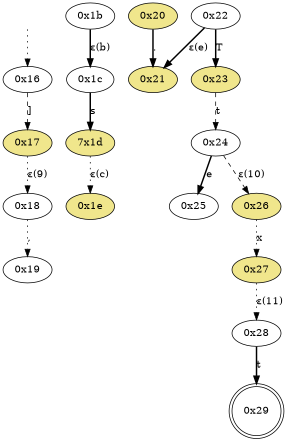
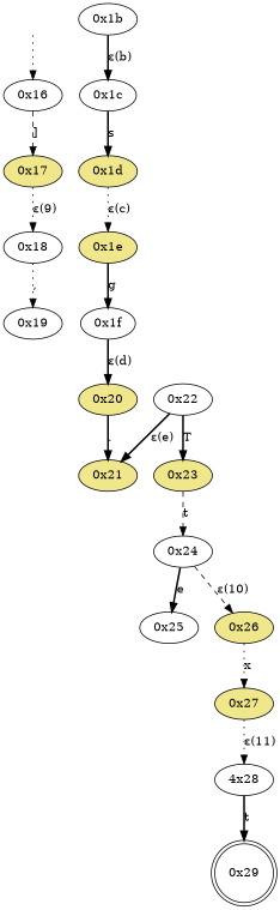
  digraph {
    node [style=filled fillcolor=white]
    edge [style=bold]
    fake [style=invisible fillcolor=""]
    "0x16" [root=true]
    "0x17" [fillcolor=khaki]
    "0x18"
    "0x19"
    "0x1b"
    "0x1c"
-   "0x1d" [fillcolor=khaki label="7x1d"]
+   "0x1d" [fillcolor=khaki]
    "0x1e" [fillcolor=khaki]
+   "0x1f"
    "0x20" [fillcolor=khaki]
    "0x21" [fillcolor=khaki]
    "0x22"
    "0x23" [fillcolor=khaki]
    "0x24"
    "0x25"
    "0x26" [fillcolor=khaki]
    "0x27" [fillcolor=khaki]
-   "0x28"
+   "0x28" [label="4x28"]
    "0x29" [shape=doublecircle]
    fake -> "0x16" [style=dotted]
    "0x16" -> "0x17" [label="]" style=dashed]
    "0x17" -> "0x18" [label="ε(9)" style=dotted]
    "0x18" -> "0x19" [label="," style=dotted]
    "0x1b" -> "0x1c" [label="ε(b)"]
    "0x1c" -> "0x1d" [label=s]
    "0x1d" -> "0x1e" [label="ε(c)" style=dotted]
+   "0x1e" -> "0x1f" [label=g]
+   "0x1f" -> "0x20" [label="ε(d)"]
    "0x20" -> "0x21" [label="."]
    "0x22" -> "0x21" [label="ε(e)"]
    "0x22" -> "0x23" [label=T]
    "0x23" -> "0x24" [label=t style=dashed]
    "0x24" -> "0x25" [label=e]
    "0x24" -> "0x26" [label="ε(10)" style=dashed]
    "0x26" -> "0x27" [label=x style=dotted]
    "0x27" -> "0x28" [label="ε(11)" style=dotted]
    "0x28" -> "0x29" [label=t]
  }
